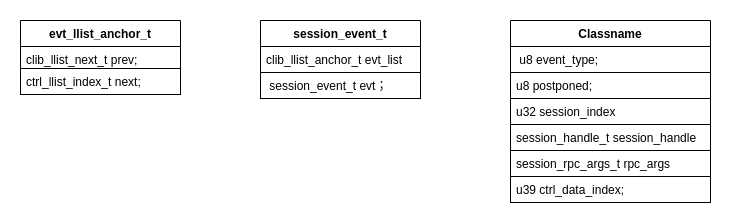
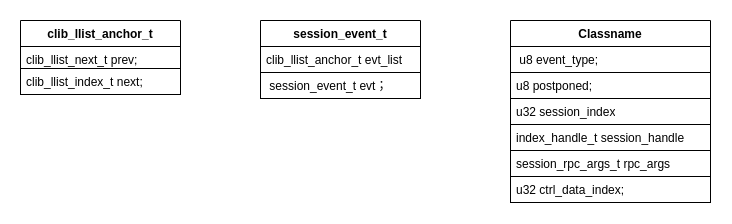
  <mxCell id="0" />
  <mxCell id="1" parent="0" />
- <mxCell id="2" value="&lt;font style=&quot;vertical-align: inherit;&quot;&gt;&lt;font style=&quot;vertical-align: inherit;&quot;&gt;evt_llist_anchor_t&lt;/font&gt;&lt;/font&gt;" style="swimlane;fontStyle=1;align=center;verticalAlign=top;childLayout=stackLayout;horizontal=1;startSize=26;horizontalStack=0;resizeParent=1;resizeParentMax=0;resizeLast=0;collapsible=1;marginBottom=0;whiteSpace=wrap;html=1;" vertex="1" parent="1"><mxGeometry x="20" y="20" width="160" height="74" as="geometry" /></mxCell>
+ <mxCell id="2" value="&lt;font style=&quot;vertical-align: inherit;&quot;&gt;&lt;font style=&quot;vertical-align: inherit;&quot;&gt;clib_llist_anchor_t&lt;/font&gt;&lt;/font&gt;" style="swimlane;fontStyle=1;align=center;verticalAlign=top;childLayout=stackLayout;horizontal=1;startSize=26;horizontalStack=0;resizeParent=1;resizeParentMax=0;resizeLast=0;collapsible=1;marginBottom=0;whiteSpace=wrap;html=1;" vertex="1" parent="1"><mxGeometry x="20" y="20" width="160" height="74" as="geometry" /></mxCell>
  <mxCell id="3" value="&lt;font style=&quot;vertical-align: inherit;&quot;&gt;&lt;font style=&quot;vertical-align: inherit;&quot;&gt;clib_llist_next_t prev;&lt;/font&gt;&lt;/font&gt;" style="text;strokeColor=default;fillColor=none;align=left;verticalAlign=top;spacingLeft=4;spacingRight=4;overflow=hidden;rotatable=0;points=[[0,0.5],[1,0.5]];portConstraint=eastwest;whiteSpace=wrap;html=1;" vertex="1" parent="2"><mxGeometry y="26" width="160" height="22" as="geometry" /></mxCell>
- <mxCell id="4" value="&lt;font style=&quot;vertical-align: inherit;&quot;&gt;&lt;font style=&quot;vertical-align: inherit;&quot;&gt;ctrl_llist_index_t next;&lt;/font&gt;&lt;/font&gt;" style="text;strokeColor=default;fillColor=none;align=left;verticalAlign=top;spacingLeft=4;spacingRight=4;overflow=hidden;rotatable=0;points=[[0,0.5],[1,0.5]];portConstraint=eastwest;whiteSpace=wrap;html=1;" vertex="1" parent="2"><mxGeometry y="48" width="160" height="26" as="geometry" /></mxCell>
+ <mxCell id="4" value="&lt;font style=&quot;vertical-align: inherit;&quot;&gt;&lt;font style=&quot;vertical-align: inherit;&quot;&gt;clib_llist_index_t next;&lt;/font&gt;&lt;/font&gt;" style="text;strokeColor=default;fillColor=none;align=left;verticalAlign=top;spacingLeft=4;spacingRight=4;overflow=hidden;rotatable=0;points=[[0,0.5],[1,0.5]];portConstraint=eastwest;whiteSpace=wrap;html=1;" vertex="1" parent="2"><mxGeometry y="48" width="160" height="26" as="geometry" /></mxCell>
  <mxCell id="5" value="&lt;font style=&quot;vertical-align: inherit;&quot;&gt;&lt;font style=&quot;vertical-align: inherit;&quot;&gt;session_event_t&lt;/font&gt;&lt;/font&gt;" style="swimlane;fontStyle=1;align=center;verticalAlign=top;childLayout=stackLayout;horizontal=1;startSize=26;horizontalStack=0;resizeParent=1;resizeParentMax=0;resizeLast=0;collapsible=1;marginBottom=0;whiteSpace=wrap;html=1;strokeColor=default;" vertex="1" parent="1"><mxGeometry x="260" y="20" width="160" height="78" as="geometry" /></mxCell>
  <mxCell id="6" value="&lt;font style=&quot;vertical-align: inherit;&quot;&gt;&lt;font style=&quot;vertical-align: inherit;&quot;&gt;clib_llist_anchor_t evt_list&lt;/font&gt;&lt;/font&gt;" style="text;strokeColor=default;fillColor=none;align=left;verticalAlign=top;spacingLeft=4;spacingRight=4;overflow=hidden;rotatable=0;points=[[0,0.5],[1,0.5]];portConstraint=eastwest;whiteSpace=wrap;html=1;" vertex="1" parent="5"><mxGeometry y="26" width="160" height="26" as="geometry" /></mxCell>
  <mxCell id="7" value="&lt;font style=&quot;vertical-align: inherit;&quot;&gt;&lt;font style=&quot;vertical-align: inherit;&quot;&gt;&amp;nbsp;session_event_t evt；&lt;/font&gt;&lt;/font&gt;" style="text;strokeColor=default;fillColor=none;align=left;verticalAlign=top;spacingLeft=4;spacingRight=4;overflow=hidden;rotatable=0;points=[[0,0.5],[1,0.5]];portConstraint=eastwest;whiteSpace=wrap;html=1;" vertex="1" parent="5"><mxGeometry y="52" width="160" height="26" as="geometry" /></mxCell>
  <mxCell id="8" value="Classname" style="swimlane;fontStyle=1;align=center;verticalAlign=top;childLayout=stackLayout;horizontal=1;startSize=26;horizontalStack=0;resizeParent=1;resizeParentMax=0;resizeLast=0;collapsible=1;marginBottom=0;whiteSpace=wrap;html=1;" vertex="1" parent="1"><mxGeometry x="510" y="20" width="200" height="182" as="geometry" /></mxCell>
  <mxCell id="9" value="&amp;nbsp;u8 event_type;" style="text;strokeColor=default;fillColor=none;align=left;verticalAlign=top;spacingLeft=4;spacingRight=4;overflow=hidden;rotatable=0;points=[[0,0.5],[1,0.5]];portConstraint=eastwest;whiteSpace=wrap;html=1;" vertex="1" parent="8"><mxGeometry y="26" width="200" height="26" as="geometry" /></mxCell>
  <mxCell id="10" value="u8 postponed;" style="text;strokeColor=default;fillColor=none;align=left;verticalAlign=top;spacingLeft=4;spacingRight=4;overflow=hidden;rotatable=0;points=[[0,0.5],[1,0.5]];portConstraint=eastwest;whiteSpace=wrap;html=1;" vertex="1" parent="8"><mxGeometry y="52" width="200" height="26" as="geometry" /></mxCell>
  <mxCell id="11" value="u32 session_index" style="text;strokeColor=default;fillColor=none;align=left;verticalAlign=top;spacingLeft=4;spacingRight=4;overflow=hidden;rotatable=0;points=[[0,0.5],[1,0.5]];portConstraint=eastwest;whiteSpace=wrap;html=1;" vertex="1" parent="8"><mxGeometry y="78" width="200" height="26" as="geometry" /></mxCell>
- <mxCell id="12" value="session_handle_t session_handle" style="text;strokeColor=default;fillColor=none;align=left;verticalAlign=top;spacingLeft=4;spacingRight=4;overflow=hidden;rotatable=0;points=[[0,0.5],[1,0.5]];portConstraint=eastwest;whiteSpace=wrap;html=1;" vertex="1" parent="8"><mxGeometry y="104" width="200" height="26" as="geometry" /></mxCell>
+ <mxCell id="12" value="index_handle_t session_handle" style="text;strokeColor=default;fillColor=none;align=left;verticalAlign=top;spacingLeft=4;spacingRight=4;overflow=hidden;rotatable=0;points=[[0,0.5],[1,0.5]];portConstraint=eastwest;whiteSpace=wrap;html=1;" vertex="1" parent="8"><mxGeometry y="104" width="200" height="26" as="geometry" /></mxCell>
  <mxCell id="13" value="session_rpc_args_t rpc_args" style="text;strokeColor=default;fillColor=none;align=left;verticalAlign=top;spacingLeft=4;spacingRight=4;overflow=hidden;rotatable=0;points=[[0,0.5],[1,0.5]];portConstraint=eastwest;whiteSpace=wrap;html=1;" vertex="1" parent="8"><mxGeometry y="130" width="200" height="26" as="geometry" /></mxCell>
- <mxCell id="14" value="u39 ctrl_data_index;" style="text;strokeColor=default;fillColor=none;align=left;verticalAlign=top;spacingLeft=4;spacingRight=4;overflow=hidden;rotatable=0;points=[[0,0.5],[1,0.5]];portConstraint=eastwest;whiteSpace=wrap;html=1;" vertex="1" parent="8"><mxGeometry y="156" width="200" height="26" as="geometry" /></mxCell>
+ <mxCell id="14" value="u32 ctrl_data_index;" style="text;strokeColor=default;fillColor=none;align=left;verticalAlign=top;spacingLeft=4;spacingRight=4;overflow=hidden;rotatable=0;points=[[0,0.5],[1,0.5]];portConstraint=eastwest;whiteSpace=wrap;html=1;" vertex="1" parent="8"><mxGeometry y="156" width="200" height="26" as="geometry" /></mxCell>
